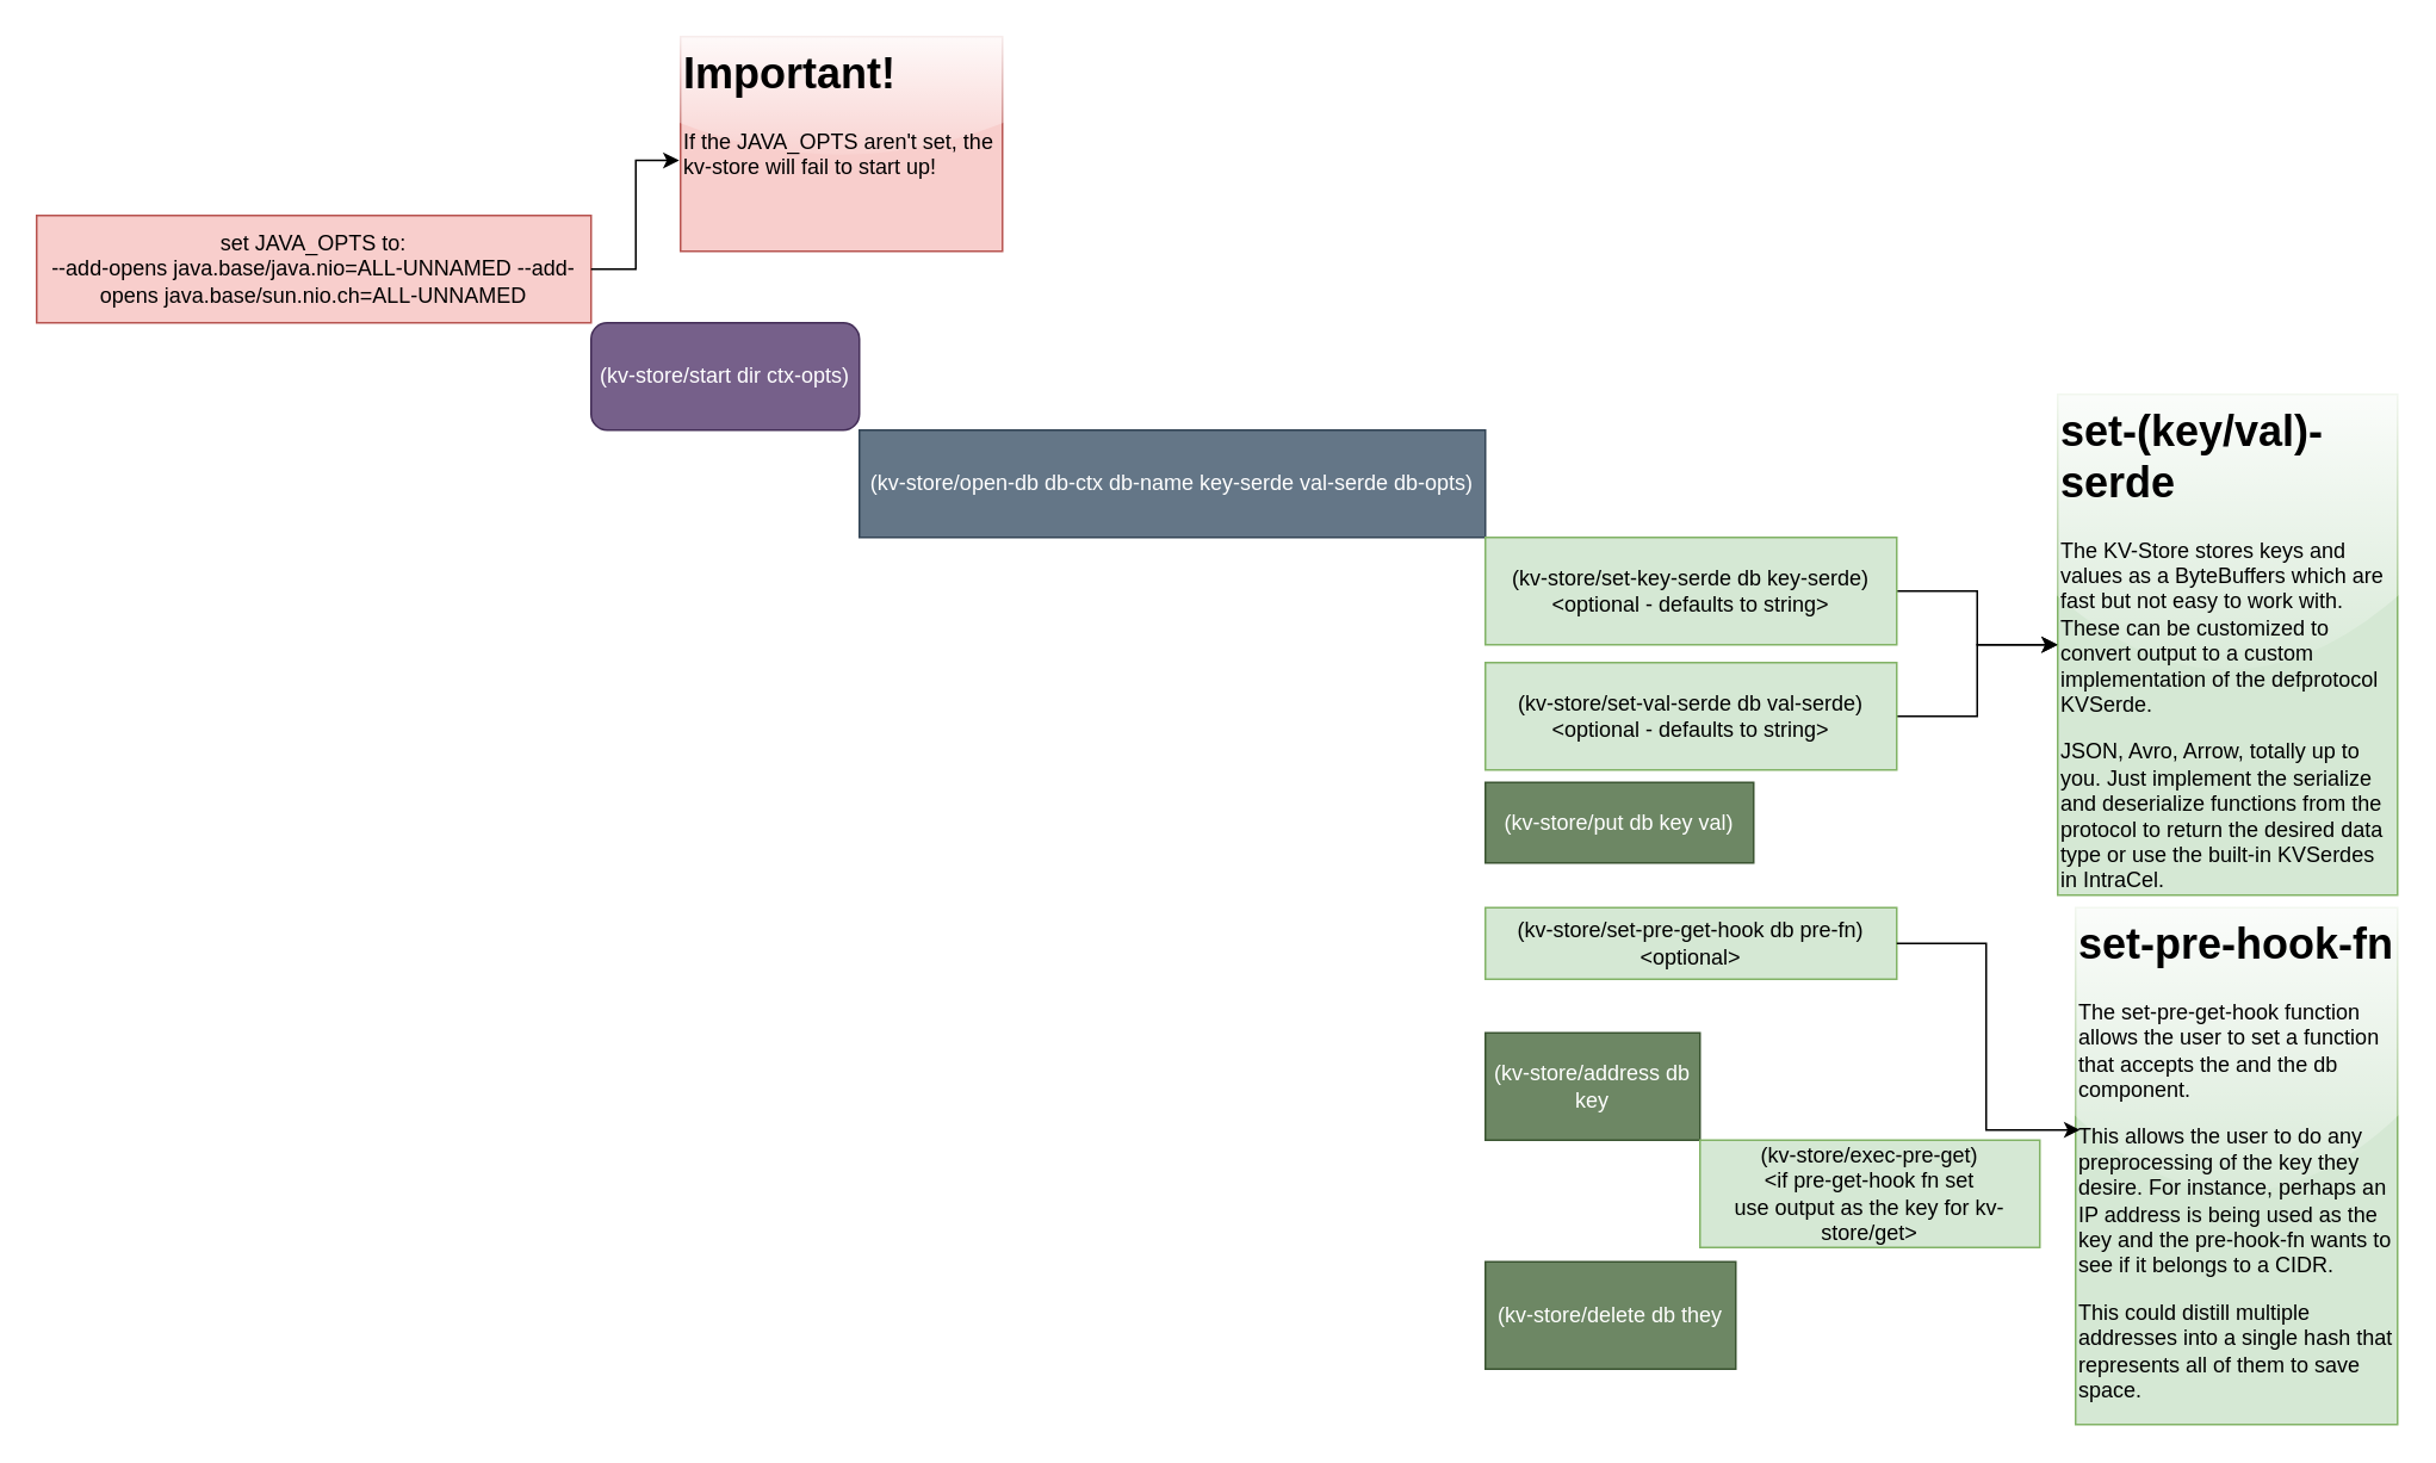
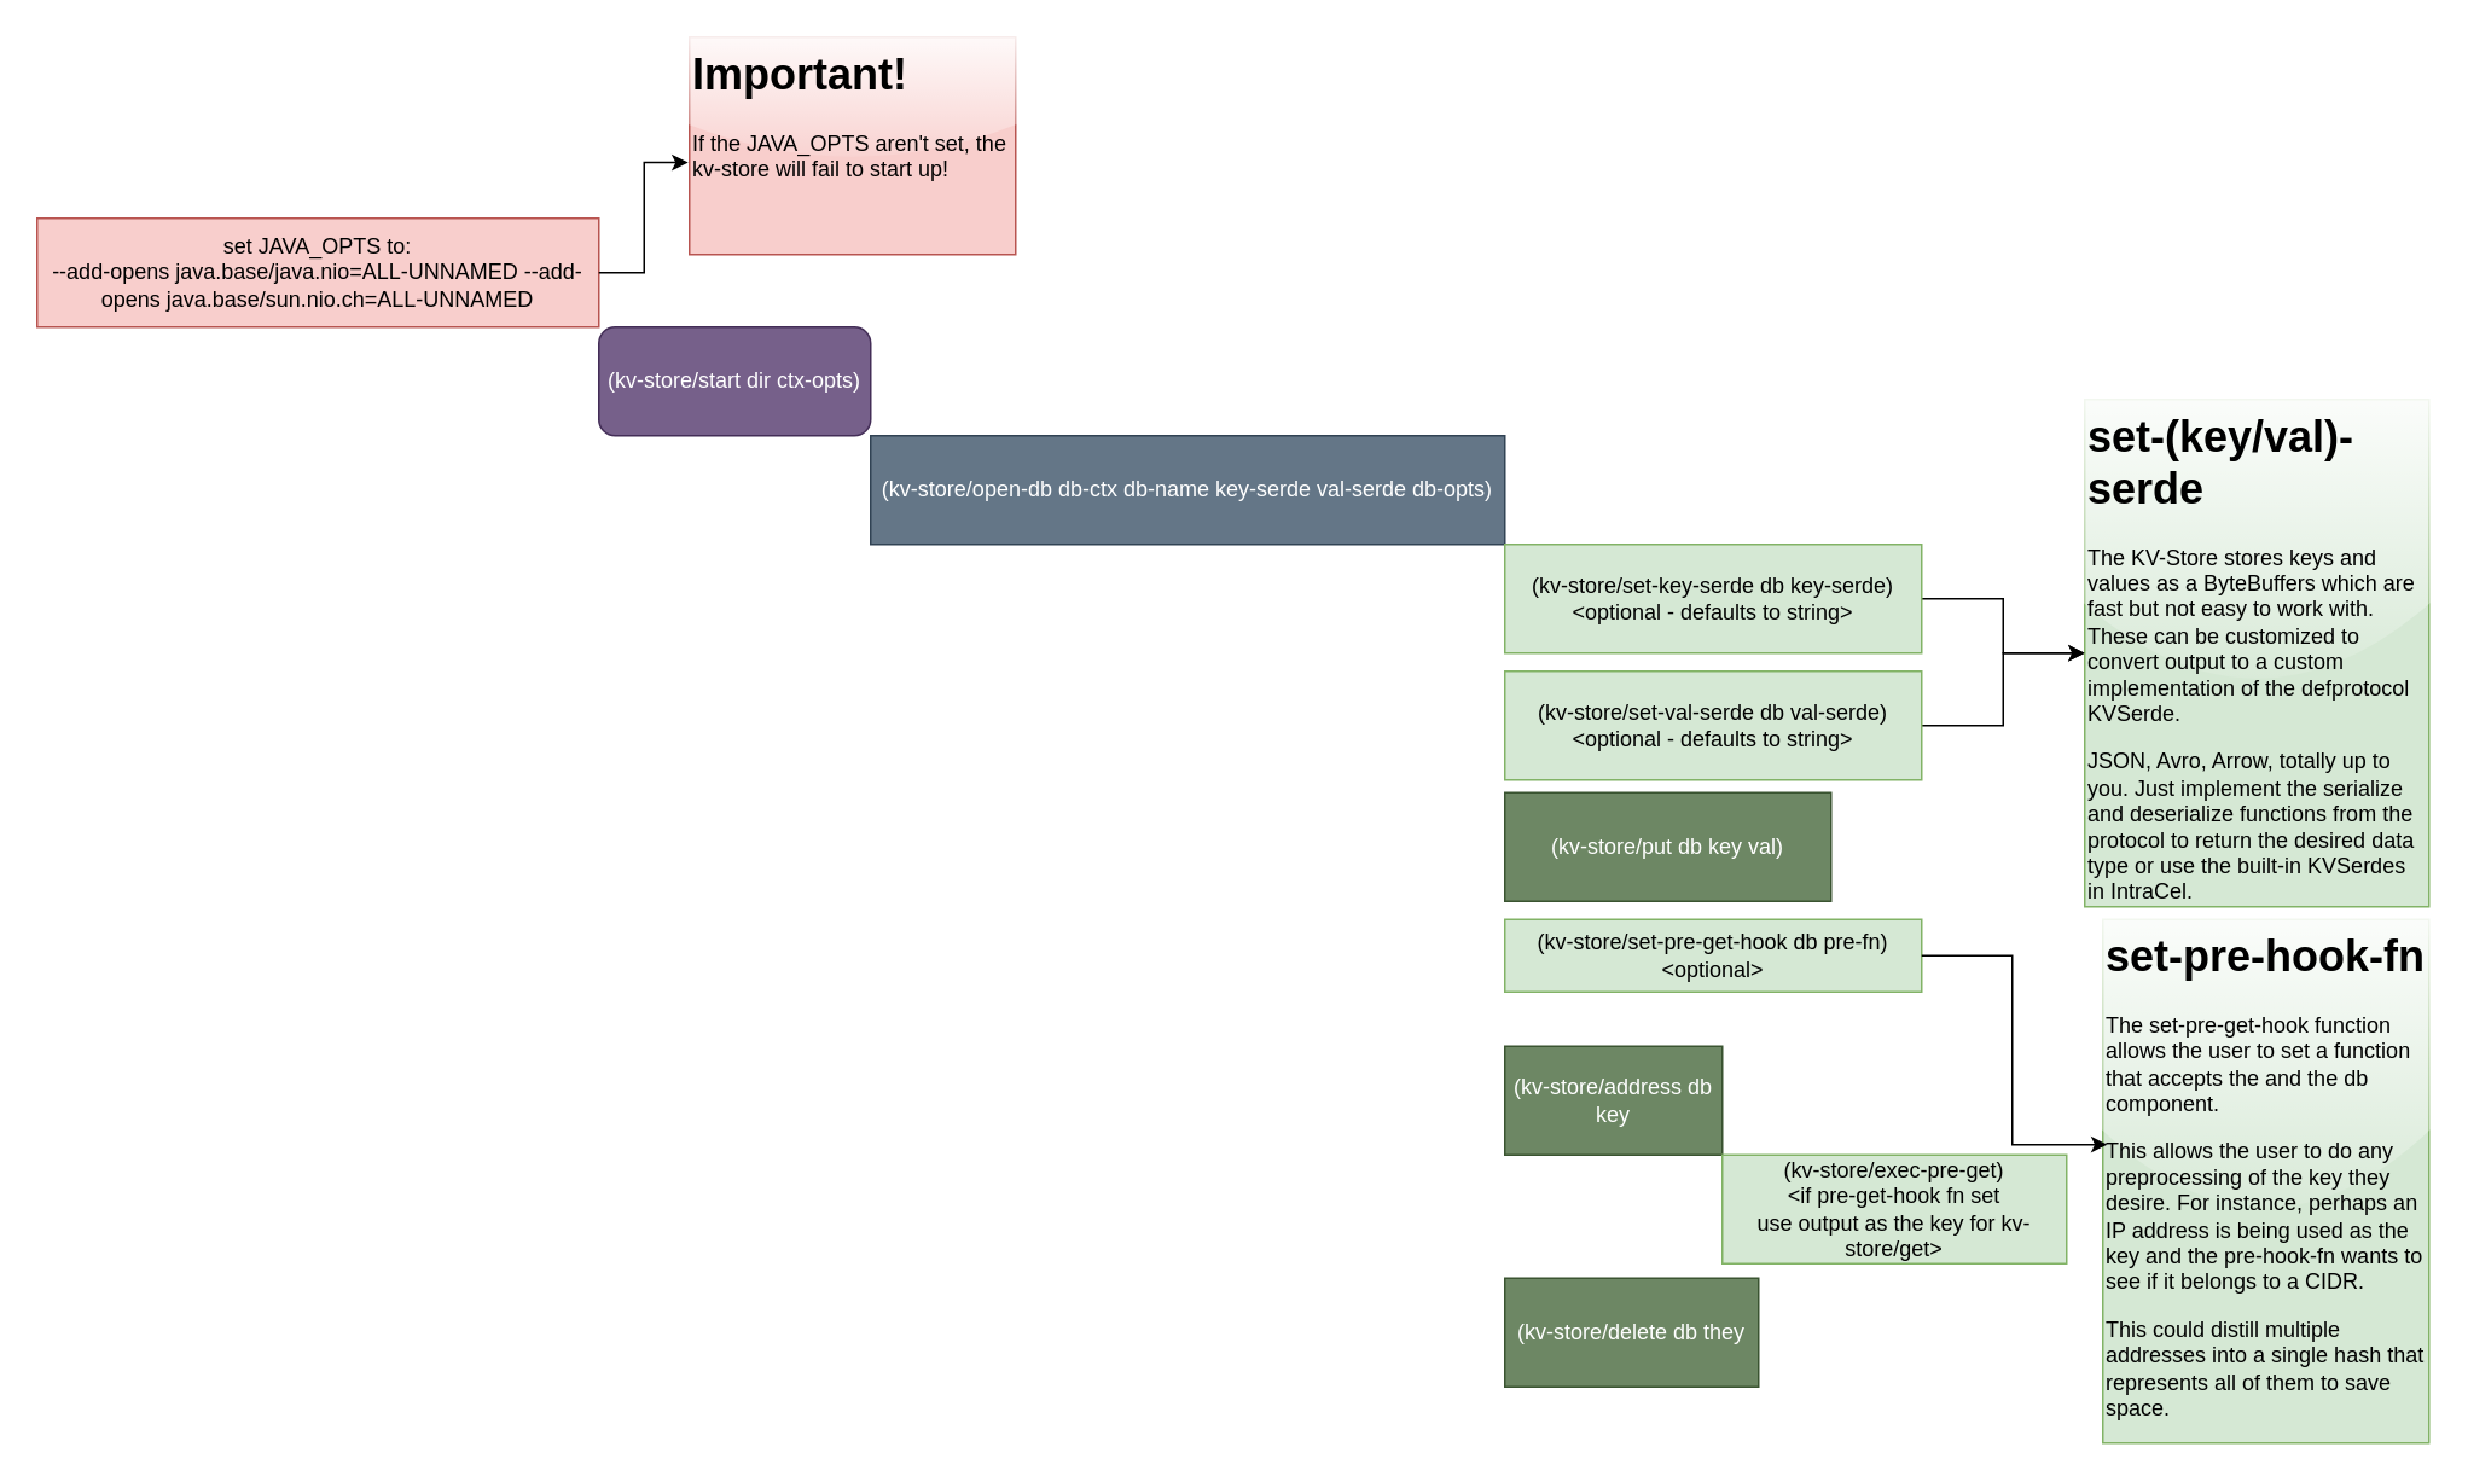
  <mxCell id="0" />
  <mxCell id="1" parent="0" />
  <mxCell id="2" value="(kv-store/start dir ctx-opts)" style="whiteSpace=wrap;html=1;fillColor=#76608a;fontColor=#ffffff;strokeColor=#432D57;rounded=1;" parent="1" vertex="1"><mxGeometry x="330" y="180" width="150" height="60" as="geometry" /></mxCell>
  <mxCell id="3" value="set JAVA_OPTS to:&lt;div&gt;--add-opens java.base/java.nio=ALL-UNNAMED --add-opens java.base/sun.nio.ch=ALL-UNNAMED&lt;br&gt;&lt;/div&gt;" style="rounded=0;whiteSpace=wrap;html=1;fillColor=#f8cecc;strokeColor=#b85450;" parent="1" vertex="1"><mxGeometry x="20" y="120" width="310" height="60" as="geometry" /></mxCell>
  <mxCell id="4" value="(kv-store/open-db db-ctx db-name key-serde val-serde db-opts)" style="rounded=0;whiteSpace=wrap;html=1;fillColor=#647687;fontColor=#ffffff;strokeColor=#314354;" parent="1" vertex="1"><mxGeometry x="480" y="240" width="350" height="60" as="geometry" /></mxCell>
- <mxCell id="5" value="(kv-store/put db key val)" style="rounded=0;whiteSpace=wrap;html=1;fillColor=#6d8764;fontColor=#ffffff;strokeColor=#3A5431;" parent="1" vertex="1"><mxGeometry x="830" y="437" width="150" height="45" as="geometry" /></mxCell>
+ <mxCell id="5" value="(kv-store/put db key val)" style="rounded=0;whiteSpace=wrap;html=1;fillColor=#6d8764;fontColor=#ffffff;strokeColor=#3A5431;" parent="1" vertex="1"><mxGeometry x="830" y="437" width="180" height="60" as="geometry" /></mxCell>
  <mxCell id="6" value="(kv-store/set-pre-get-hook db pre-fn)&lt;br&gt;&amp;lt;optional&amp;gt;" style="rounded=0;whiteSpace=wrap;html=1;fillColor=#d5e8d4;strokeColor=#82b366;" parent="1" vertex="1"><mxGeometry x="830" y="507" width="230" height="40" as="geometry" /></mxCell>
  <mxCell id="7" value="(kv-store/address db key" style="rounded=0;whiteSpace=wrap;html=1;fillColor=#6d8764;fontColor=#ffffff;strokeColor=#3A5431;" parent="1" vertex="1"><mxGeometry x="830" y="577" width="120" height="60" as="geometry" /></mxCell>
  <mxCell id="8" value="(kv-store/exec-pre-get)&lt;br&gt;&amp;lt;if pre-get-hook fn set&lt;br&gt;use output as the key for kv-store/get&amp;gt;" style="rounded=0;whiteSpace=wrap;html=1;fillColor=#d5e8d4;strokeColor=#82b366;" parent="1" vertex="1"><mxGeometry x="950" y="637" width="190" height="60" as="geometry" /></mxCell>
  <mxCell id="9" value="&lt;h1 style=&quot;margin-top: 0px;&quot;&gt;set-pre-hook-fn&lt;/h1&gt;&lt;p&gt;The set-pre-get-hook function allows the user to set a function that accepts the and the db component.&amp;nbsp;&lt;/p&gt;&lt;p&gt;This allows the user to do any preprocessing of the key they desire. For instance, perhaps an IP address is being used as the key and the pre-hook-fn wants to see if it belongs to a CIDR.&lt;/p&gt;&lt;p&gt;This could distill multiple addresses into a single hash that represents all of them to save space.&lt;/p&gt;" style="text;html=1;whiteSpace=wrap;overflow=hidden;rounded=0;glass=1;fillColor=#d5e8d4;strokeColor=#82b366;" parent="1" vertex="1"><mxGeometry x="1160" y="507" width="180" height="289" as="geometry" /></mxCell>
  <mxCell id="10" style="edgeStyle=orthogonalEdgeStyle;rounded=0;orthogonalLoop=1;jettySize=auto;html=1;entryX=0.014;entryY=0.43;entryDx=0;entryDy=0;entryPerimeter=0;" parent="1" source="6" target="9" edge="1"><mxGeometry relative="1" as="geometry" /></mxCell>
  <mxCell id="11" value="&lt;h1 style=&quot;margin-top: 0px;&quot;&gt;Important!&lt;/h1&gt;&lt;p&gt;If the JAVA_OPTS aren't set, the kv-store will fail to start up!&lt;/p&gt;" style="text;html=1;whiteSpace=wrap;overflow=hidden;rounded=0;fillColor=#f8cecc;strokeColor=#b85450;glass=1;" parent="1" vertex="1"><mxGeometry x="380" y="20" width="180" height="120" as="geometry" /></mxCell>
  <mxCell id="12" style="edgeStyle=orthogonalEdgeStyle;rounded=0;orthogonalLoop=1;jettySize=auto;html=1;entryX=-0.004;entryY=0.577;entryDx=0;entryDy=0;entryPerimeter=0;" parent="1" source="3" target="11" edge="1"><mxGeometry relative="1" as="geometry" /></mxCell>
  <mxCell id="13" style="edgeStyle=orthogonalEdgeStyle;rounded=0;orthogonalLoop=1;jettySize=auto;html=1;entryX=0;entryY=0.5;entryDx=0;entryDy=0;" parent="1" source="14" target="15" edge="1"><mxGeometry relative="1" as="geometry" /></mxCell>
  <mxCell id="14" value="(kv-store/set-key-serde db key-serde)&lt;br&gt;&amp;lt;optional - defaults to string&amp;gt;" style="rounded=0;whiteSpace=wrap;html=1;fillColor=#d5e8d4;strokeColor=#82b366;" parent="1" vertex="1"><mxGeometry x="830" y="300" width="230" height="60" as="geometry" /></mxCell>
  <mxCell id="15" value="&lt;h1 style=&quot;margin-top: 0px;&quot;&gt;set-(key/val)-serde&lt;/h1&gt;&lt;p&gt;The KV-Store stores keys and values as a ByteBuffers which are fast but not easy to work with. These can be customized to convert output to a custom implementation of the defprotocol KVSerde.&lt;/p&gt;&lt;p&gt;JSON, Avro, Arrow, totally up to you. Just implement the serialize and deserialize functions from the protocol to return the desired data type or use the built-in KVSerdes in IntraCel.&lt;/p&gt;" style="text;html=1;whiteSpace=wrap;overflow=hidden;rounded=0;fillColor=#d5e8d4;strokeColor=#82b366;glass=1;" parent="1" vertex="1"><mxGeometry x="1150" y="220" width="190" height="280" as="geometry" /></mxCell>
  <mxCell id="16" style="edgeStyle=orthogonalEdgeStyle;rounded=0;orthogonalLoop=1;jettySize=auto;html=1;" parent="1" source="17" target="15" edge="1"><mxGeometry relative="1" as="geometry" /></mxCell>
  <mxCell id="17" value="(kv-store/set-val-serde db val-serde)&lt;br&gt;&amp;lt;optional - defaults to string&amp;gt;" style="rounded=0;whiteSpace=wrap;html=1;fillColor=#d5e8d4;strokeColor=#82b366;" parent="1" vertex="1"><mxGeometry x="830" y="370" width="230" height="60" as="geometry" /></mxCell>
  <mxCell id="18" value="(kv-store/delete db they" style="rounded=0;whiteSpace=wrap;html=1;fillColor=#6d8764;fontColor=#ffffff;strokeColor=#3A5431;" parent="1" vertex="1"><mxGeometry x="830" y="705" width="140" height="60" as="geometry" /></mxCell>
